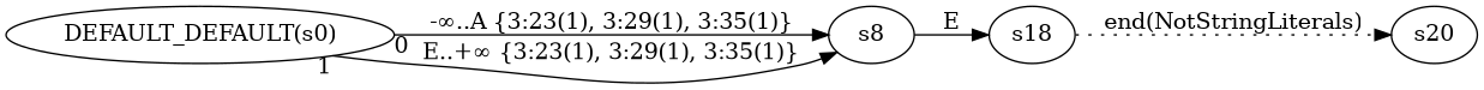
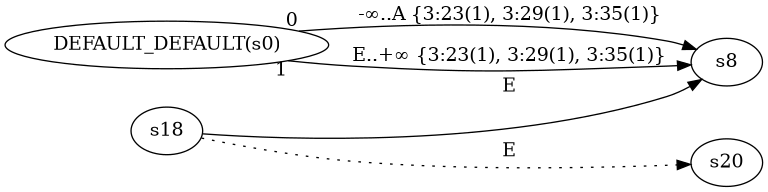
  digraph {
    rankdir=LR
    n1 [label="DEFAULT_DEFAULT(s0)"]
    s8
    s18
    s20
    n1 -> s8 [label="-∞..A {3:23(1), 3:29(1), 3:35(1)}" taillabel=0]
    n1 -> s8 [label="E..+∞ {3:23(1), 3:29(1), 3:35(1)}" taillabel=1]
-   s8 -> s18 [label=E]
-   s18 -> s20 [label="end(NotStringLiterals)" style=dotted]
+   s18 -> s8 [label=E]
+   s18 -> s20 [label=E style=dotted]
  }
